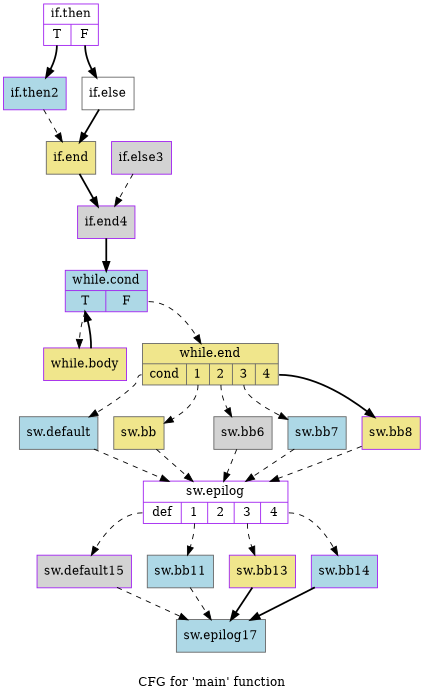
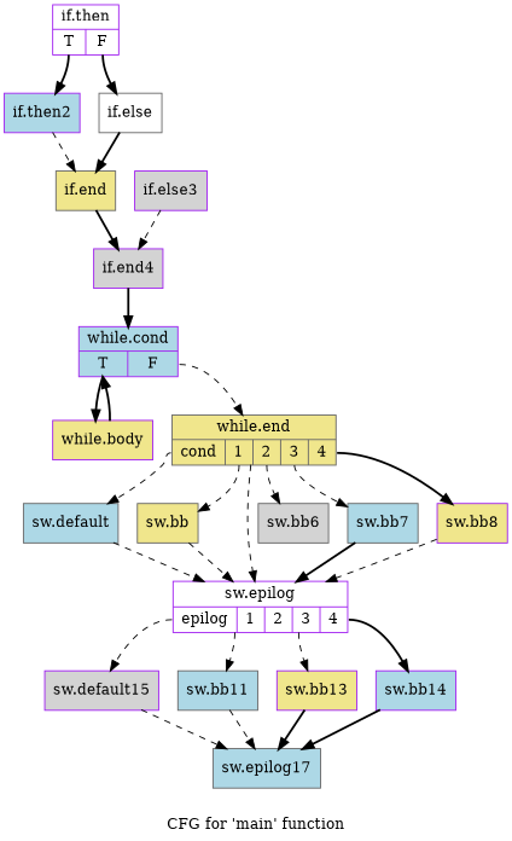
  digraph {
    label="CFG for 'main' function"
    node [color=purple fillcolor=lightblue shape=record style=filled]
    edge [style=dashed]
    n1 [fillcolor=white label="{if.then|{<s0>T|<s1>F}}"]
    n2 [label="{if.then2}"]
    n3 [color=gray40 fillcolor=white label="{if.else}"]
    n4 [fillcolor=lightgrey label="{if.else3}"]
    n5 [fillcolor=lightgrey label="{if.end4}"]
    n6 [color=gray40 fillcolor=khaki label="{if.end}"]
    n7 [label="{while.cond|{<s0>T|<s1>F}}"]
    n8 [fillcolor=khaki label="{while.body}"]
    n9 [color=gray40 fillcolor=khaki label="{while.end|{<s0>cond|<s1>1|<s2>2|<s3>3|<s4>4}}"]
    n10 [color=gray40 label="{sw.default}"]
    n11 [color=gray40 fillcolor=khaki label="{sw.bb}"]
    n12 [color=gray40 fillcolor=lightgrey label="{sw.bb6}"]
    n13 [color=gray40 label="{sw.bb7}"]
    n14 [fillcolor=khaki label="{sw.bb8}"]
-   n15 [fillcolor=white label="{sw.epilog|{<s0>def|<s1>1|<s2>2|<s3>3|<s4>4}}"]
+   n15 [fillcolor=white label="{sw.epilog|{<s0>epilog|<s1>1|<s2>2|<s3>3|<s4>4}}"]
    n16 [fillcolor=lightgrey label="{sw.default15}"]
    n17 [color=gray40 label="{sw.bb11}"]
    n18 [fillcolor=khaki label="{sw.bb13}"]
    n19 [label="{sw.bb14}"]
    n20 [color=gray40 label="{sw.epilog17}"]
    n1 -> n2 [style=bold tailport=s0]
    n1 -> n3 [style=bold tailport=s1]
    n2 -> n6
    n3 -> n6 [style=bold]
    n4 -> n5
    n5 -> n7 [style=bold]
    n6 -> n5 [style=bold]
-   n7 -> n8 [tailport=s0]
+   n7 -> n8 [style=bold tailport=s0]
    n7 -> n9 [tailport=s1]
    n8 -> n7 [style=bold]
    n9 -> n10 [tailport=s0]
    n9 -> n11 [tailport=s1]
    n9 -> n12 [tailport=s2]
    n9 -> n13 [tailport=s3]
    n9 -> n14 [style=bold tailport=s4]
    n10 -> n15
    n11 -> n15
-   n12 -> n15
-   n13 -> n15
+   n9 -> n15
+   n13 -> n15 [style=bold]
    n14 -> n15
    n15 -> n16 [tailport=s0]
    n15 -> n17 [tailport=s1]
    n15 -> n18 [tailport=s3]
-   n15 -> n19 [tailport=s4]
+   n15 -> n19 [style=bold tailport=s4]
    n16 -> n20
    n17 -> n20
    n18 -> n20 [style=bold]
    n19 -> n20 [style=bold]
  }
